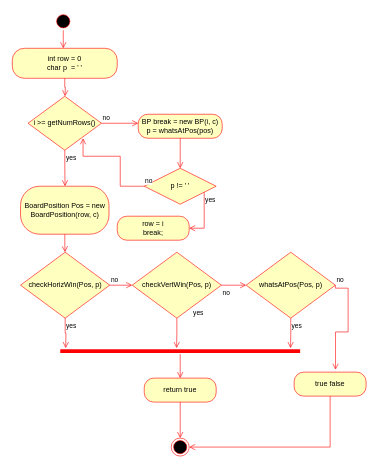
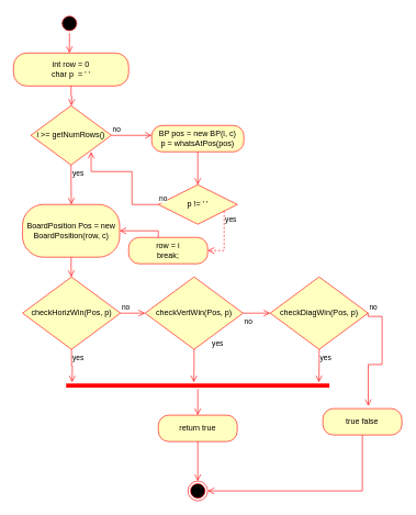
  <mxCell id="0" />
  <mxCell id="1" parent="0" />
  <mxCell id="2" value="" style="ellipse;html=1;shape=startState;fillColor=#000000;strokeColor=#ff0000;" parent="1" vertex="1"><mxGeometry x="90" y="20" width="30" height="30" as="geometry" /></mxCell>
  <mxCell id="3" value="" style="edgeStyle=orthogonalEdgeStyle;html=1;verticalAlign=bottom;endArrow=open;endSize=8;strokeColor=#ff0000;rounded=0;" parent="1" source="2" edge="1"><mxGeometry relative="1" as="geometry"><mxPoint x="105" y="80" as="targetPoint" /></mxGeometry></mxCell>
  <mxCell id="4" value="int row = 0&lt;br&gt;char p&amp;nbsp; = ' '" style="rounded=1;whiteSpace=wrap;html=1;arcSize=40;fontColor=#000000;fillColor=#ffffc0;strokeColor=#ff0000;" parent="1" vertex="1"><mxGeometry x="20" y="80" width="175" height="50" as="geometry" /></mxCell>
  <mxCell id="5" value="" style="edgeStyle=orthogonalEdgeStyle;html=1;verticalAlign=bottom;endArrow=open;endSize=8;strokeColor=#ff0000;rounded=0;" parent="1" source="4" edge="1"><mxGeometry relative="1" as="geometry"><mxPoint x="108" y="160" as="targetPoint" /></mxGeometry></mxCell>
  <mxCell id="6" value="i &amp;gt;= getNumRows()" style="rhombus;whiteSpace=wrap;html=1;fillColor=#ffffc0;strokeColor=#ff0000;" parent="1" vertex="1"><mxGeometry x="46.25" y="160" width="122.5" height="90" as="geometry" /></mxCell>
  <mxCell id="7" value="no" style="edgeStyle=orthogonalEdgeStyle;html=1;align=left;verticalAlign=bottom;endArrow=open;endSize=8;strokeColor=#ff0000;rounded=0;" parent="1" source="6" edge="1"><mxGeometry x="-1" relative="1" as="geometry"><mxPoint x="230" y="205" as="targetPoint" /></mxGeometry></mxCell>
  <mxCell id="8" value="yes" style="edgeStyle=orthogonalEdgeStyle;html=1;align=left;verticalAlign=top;endArrow=open;endSize=8;strokeColor=#ff0000;rounded=0;" parent="1" source="6" edge="1"><mxGeometry x="-1" relative="1" as="geometry"><mxPoint x="108" y="310" as="targetPoint" /></mxGeometry></mxCell>
  <mxCell id="9" value="BoardPosition Pos = new BoardPosition(row, c)" style="rounded=1;whiteSpace=wrap;html=1;arcSize=40;fontColor=#000000;fillColor=#ffffc0;strokeColor=#ff0000;" parent="1" vertex="1"><mxGeometry x="33.75" y="310" width="147.5" height="80" as="geometry" /></mxCell>
  <mxCell id="10" value="" style="edgeStyle=orthogonalEdgeStyle;html=1;verticalAlign=bottom;endArrow=open;endSize=8;strokeColor=#ff0000;rounded=0;" parent="1" source="9" edge="1"><mxGeometry relative="1" as="geometry"><mxPoint x="108" y="420" as="targetPoint" /><Array as="points"><mxPoint x="108" y="410" /><mxPoint x="108" y="410" /></Array></mxGeometry></mxCell>
  <mxCell id="11" value="checkHorizWin(Pos, p)" style="rhombus;whiteSpace=wrap;html=1;fillColor=#ffffc0;strokeColor=#ff0000;" parent="1" vertex="1"><mxGeometry x="33.75" y="420" width="148.75" height="110" as="geometry" /></mxCell>
  <mxCell id="12" value="no" style="edgeStyle=orthogonalEdgeStyle;html=1;align=left;verticalAlign=bottom;endArrow=open;endSize=8;strokeColor=#ff0000;rounded=0;" parent="1" source="11" edge="1"><mxGeometry x="-1" relative="1" as="geometry"><mxPoint x="220" y="475" as="targetPoint" /></mxGeometry></mxCell>
  <mxCell id="13" value="yes" style="edgeStyle=orthogonalEdgeStyle;html=1;align=left;verticalAlign=top;endArrow=open;endSize=8;strokeColor=#ff0000;rounded=0;" parent="1" source="11" edge="1"><mxGeometry x="-1" relative="1" as="geometry"><mxPoint x="109" y="580" as="targetPoint" /></mxGeometry></mxCell>
  <mxCell id="14" value="checkVertWin(Pos, p)" style="rhombus;whiteSpace=wrap;html=1;fillColor=#ffffc0;strokeColor=#ff0000;" parent="1" vertex="1"><mxGeometry x="220" y="420" width="148.75" height="110" as="geometry" /></mxCell>
  <mxCell id="15" value="yes" style="edgeStyle=orthogonalEdgeStyle;html=1;align=left;verticalAlign=bottom;endArrow=open;endSize=8;strokeColor=#ff0000;rounded=0;" parent="1" source="14" edge="1"><mxGeometry x="-0.999" y="26" relative="1" as="geometry"><mxPoint x="294" y="580" as="targetPoint" /><mxPoint as="offset" /></mxGeometry></mxCell>
  <mxCell id="16" value="no" style="edgeStyle=orthogonalEdgeStyle;html=1;align=left;verticalAlign=top;endArrow=open;endSize=8;strokeColor=#ff0000;rounded=0;" parent="1" source="14" edge="1"><mxGeometry x="-1" relative="1" as="geometry"><mxPoint x="410" y="475" as="targetPoint" /></mxGeometry></mxCell>
- <mxCell id="17" value="whatsAtPos(Pos, p)" style="rhombus;whiteSpace=wrap;html=1;fillColor=#ffffc0;strokeColor=#ff0000;" parent="1" vertex="1"><mxGeometry x="410" y="420" width="148.75" height="110" as="geometry" /></mxCell>
+ <mxCell id="17" value="checkDiagWin(Pos, p)" style="rhombus;whiteSpace=wrap;html=1;fillColor=#ffffc0;strokeColor=#ff0000;" parent="1" vertex="1"><mxGeometry x="410" y="420" width="148.75" height="110" as="geometry" /></mxCell>
  <mxCell id="18" value="no" style="edgeStyle=orthogonalEdgeStyle;html=1;align=left;verticalAlign=bottom;endArrow=open;endSize=8;strokeColor=#ff0000;rounded=0;entryX=0.575;entryY=-0.1;entryDx=0;entryDy=0;entryPerimeter=0;exitX=1;exitY=0.5;exitDx=0;exitDy=0;" parent="1" source="17" target="25" edge="1"><mxGeometry x="-1" relative="1" as="geometry"><mxPoint x="558.75" y="605" as="targetPoint" /><mxPoint x="570" y="470" as="sourcePoint" /><Array as="points"><mxPoint x="559" y="480" /><mxPoint x="580" y="480" /><mxPoint x="580" y="553" /><mxPoint x="559" y="553" /></Array></mxGeometry></mxCell>
  <mxCell id="19" value="yes" style="edgeStyle=orthogonalEdgeStyle;html=1;align=left;verticalAlign=top;endArrow=open;endSize=8;strokeColor=#ff0000;rounded=0;" parent="1" source="17" edge="1"><mxGeometry x="-1" relative="1" as="geometry"><mxPoint x="484" y="580" as="targetPoint" /></mxGeometry></mxCell>
  <mxCell id="20" value="" style="shape=line;html=1;strokeWidth=6;strokeColor=#ff0000;" parent="1" vertex="1"><mxGeometry x="100" y="580" width="400" height="10" as="geometry" /></mxCell>
  <mxCell id="21" value="" style="edgeStyle=orthogonalEdgeStyle;html=1;verticalAlign=bottom;endArrow=open;endSize=8;strokeColor=#ff0000;rounded=0;" parent="1" source="20" edge="1"><mxGeometry relative="1" as="geometry"><mxPoint x="300" y="630" as="targetPoint" /></mxGeometry></mxCell>
  <mxCell id="22" value="return true" style="rounded=1;whiteSpace=wrap;html=1;arcSize=40;fontColor=#000000;fillColor=#ffffc0;strokeColor=#ff0000;" parent="1" vertex="1"><mxGeometry x="240" y="630" width="120" height="40" as="geometry" /></mxCell>
  <mxCell id="23" value="" style="edgeStyle=orthogonalEdgeStyle;html=1;verticalAlign=bottom;endArrow=open;endSize=8;strokeColor=#ff0000;rounded=0;" parent="1" source="22" edge="1"><mxGeometry relative="1" as="geometry"><mxPoint x="300" y="730" as="targetPoint" /></mxGeometry></mxCell>
  <mxCell id="24" value="" style="ellipse;html=1;shape=endState;fillColor=#000000;strokeColor=#ff0000;" parent="1" vertex="1"><mxGeometry x="285" y="730" width="30" height="30" as="geometry" /></mxCell>
  <mxCell id="25" value="true false" style="rounded=1;whiteSpace=wrap;html=1;arcSize=40;fontColor=#000000;fillColor=#ffffc0;strokeColor=#ff0000;" parent="1" vertex="1"><mxGeometry x="490" y="620" width="120" height="40" as="geometry" /></mxCell>
  <mxCell id="26" value="" style="edgeStyle=orthogonalEdgeStyle;html=1;verticalAlign=bottom;endArrow=open;endSize=8;strokeColor=#ff0000;rounded=0;entryX=1;entryY=0.5;entryDx=0;entryDy=0;" parent="1" source="25" target="24" edge="1"><mxGeometry relative="1" as="geometry"><mxPoint x="550" y="730" as="targetPoint" /><Array as="points"><mxPoint x="550" y="745" /></Array></mxGeometry></mxCell>
- <mxCell id="27" value="BP break = new BP(i, c)&lt;br&gt;p = whatsAtPos(pos)" style="rounded=1;whiteSpace=wrap;html=1;arcSize=40;fontColor=#000000;fillColor=#ffffc0;strokeColor=#ff0000;" vertex="1" parent="1"><mxGeometry x="230" y="190" width="140" height="40" as="geometry" /></mxCell>
+ <mxCell id="27" value="BP pos = new BP(i, c)&lt;br&gt;p = whatsAtPos(pos)" style="rounded=1;whiteSpace=wrap;html=1;arcSize=40;fontColor=#000000;fillColor=#ffffc0;strokeColor=#ff0000;" vertex="1" parent="1"><mxGeometry x="230" y="190" width="140" height="40" as="geometry" /></mxCell>
  <mxCell id="28" value="" style="edgeStyle=orthogonalEdgeStyle;html=1;verticalAlign=bottom;endArrow=open;endSize=8;strokeColor=#ff0000;rounded=0;" edge="1" source="27" parent="1"><mxGeometry relative="1" as="geometry"><mxPoint x="300" y="280" as="targetPoint" /><Array as="points"><mxPoint x="300" y="250" /><mxPoint x="300" y="250" /></Array></mxGeometry></mxCell>
  <mxCell id="29" value="p != ' '" style="rhombus;whiteSpace=wrap;html=1;fillColor=#ffffc0;strokeColor=#ff0000;" vertex="1" parent="1"><mxGeometry x="240" y="280" width="120" height="60" as="geometry" /></mxCell>
  <mxCell id="30" value="no" style="edgeStyle=orthogonalEdgeStyle;html=1;align=left;verticalAlign=bottom;endArrow=open;endSize=8;strokeColor=#ff0000;rounded=0;" edge="1" source="29" parent="1"><mxGeometry x="-1" relative="1" as="geometry"><mxPoint x="138" y="230" as="targetPoint" /><Array as="points"><mxPoint x="200" y="310" /><mxPoint x="200" y="260" /><mxPoint x="138" y="260" /></Array></mxGeometry></mxCell>
- <mxCell id="31" value="yes" style="edgeStyle=orthogonalEdgeStyle;html=1;align=left;verticalAlign=top;endArrow=open;endSize=8;strokeColor=#ff0000;rounded=0;entryX=1;entryY=0.5;entryDx=0;entryDy=0;" edge="1" source="29" parent="1" target="32"><mxGeometry x="-1" relative="1" as="geometry"><mxPoint x="320" y="440" as="targetPoint" /><Array as="points"><mxPoint x="340" y="380" /></Array></mxGeometry></mxCell>
+ <mxCell id="31" value="yes" style="edgeStyle=orthogonalEdgeStyle;html=1;align=left;verticalAlign=top;endArrow=open;endSize=8;strokeColor=#ff0000;rounded=0;entryX=1;entryY=0.5;entryDx=0;entryDy=0;dashed=1;" edge="1" source="29" parent="1" target="32"><mxGeometry x="-1" relative="1" as="geometry"><mxPoint x="320" y="440" as="targetPoint" /><Array as="points"><mxPoint x="340" y="380" /></Array></mxGeometry></mxCell>
  <mxCell id="32" value="row = i&lt;br&gt;break;" style="rounded=1;whiteSpace=wrap;html=1;arcSize=40;fontColor=#000000;fillColor=#ffffc0;strokeColor=#ff0000;" vertex="1" parent="1"><mxGeometry x="195" y="360" width="120" height="40" as="geometry" /></mxCell>
+ <mxCell id="33" value="" style="edgeStyle=orthogonalEdgeStyle;html=1;verticalAlign=bottom;endArrow=open;endSize=8;strokeColor=#ff0000;rounded=0;entryX=1;entryY=0.5;entryDx=0;entryDy=0;" edge="1" source="32" parent="1" target="9"><mxGeometry relative="1" as="geometry"><mxPoint x="200" y="350" as="targetPoint" /><Array as="points"><mxPoint x="240" y="350" /></Array></mxGeometry></mxCell>
